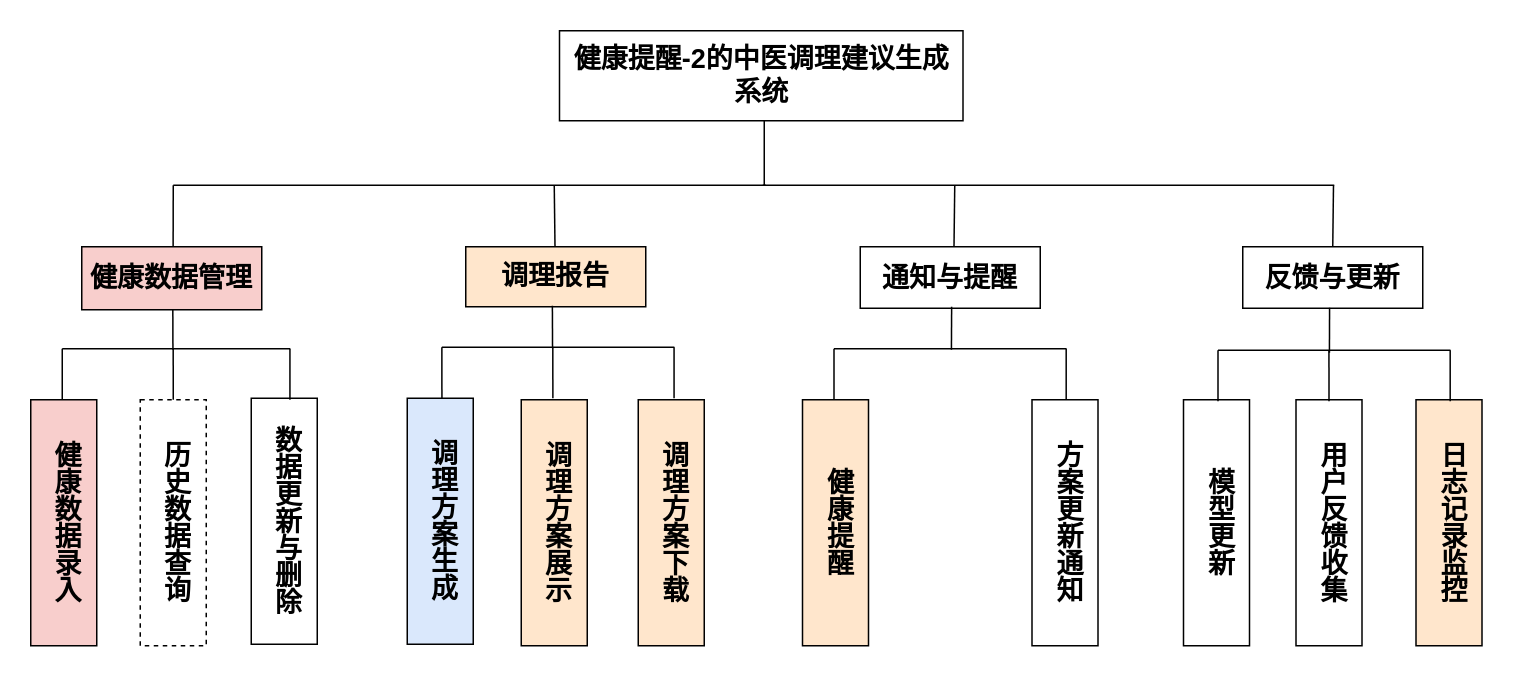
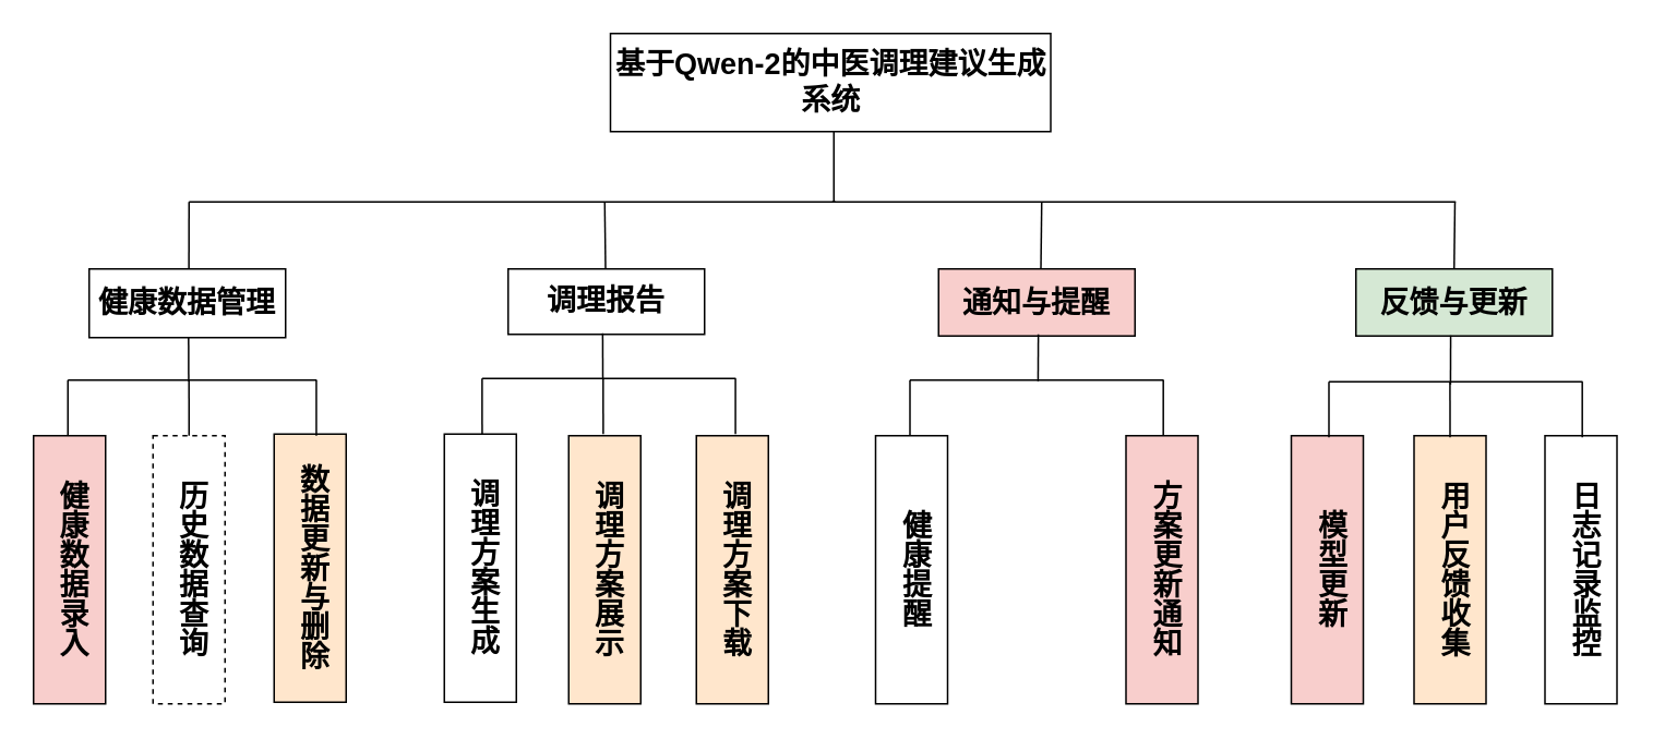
  <mxCell id="0" />
  <mxCell id="1" parent="0" />
- <mxCell id="2" value="&lt;font style=&quot;font-size: 18px;&quot;&gt;健康提醒-2的中医调理建议生成系统&lt;/font&gt;" style="rounded=0;whiteSpace=wrap;html=1;fontStyle=1;fontSize=18;" vertex="1" parent="1"><mxGeometry x="372.5" y="20" width="269" height="60" as="geometry" /></mxCell>
- <mxCell id="3" value="健康数据管理" style="rounded=0;whiteSpace=wrap;html=1;fontSize=18;fontStyle=1;fillColor=#f8cecc;" vertex="1" parent="1"><mxGeometry x="54" y="164" width="120" height="42" as="geometry" /></mxCell>
+ <mxCell id="2" value="&lt;font style=&quot;font-size: 18px;&quot;&gt;基于Qwen-2的中医调理建议生成系统&lt;/font&gt;" style="rounded=0;whiteSpace=wrap;html=1;fontStyle=1;fontSize=18;" vertex="1" parent="1"><mxGeometry x="372.5" y="20" width="269" height="60" as="geometry" /></mxCell>
+ <mxCell id="3" value="健康数据管理" style="rounded=0;whiteSpace=wrap;html=1;fontSize=18;fontStyle=1" vertex="1" parent="1"><mxGeometry x="54" y="164" width="120" height="42" as="geometry" /></mxCell>
  <mxCell id="4" value="&lt;font style=&quot;font-size: 18px;&quot;&gt;健康数据录入&lt;/font&gt;" style="rounded=0;whiteSpace=wrap;html=1;align=center;textDirection=vertical-rl;fontSize=18;fontStyle=1;fillColor=#f8cecc;" vertex="1" parent="1"><mxGeometry x="20" y="266" width="44" height="164" as="geometry" /></mxCell>
  <mxCell id="5" value="历史数据查询" style="rounded=0;whiteSpace=wrap;html=1;align=center;textDirection=vertical-rl;fontSize=18;fontStyle=1;dashed=1;" vertex="1" parent="1"><mxGeometry x="93" y="266" width="44" height="164" as="geometry" /></mxCell>
- <mxCell id="6" value="数据更新与删除" style="rounded=0;whiteSpace=wrap;html=1;align=center;textDirection=vertical-rl;fontSize=18;fontStyle=1" vertex="1" parent="1"><mxGeometry x="167" y="265" width="44" height="164" as="geometry" /></mxCell>
- <mxCell id="7" value="调理报告" style="rounded=0;whiteSpace=wrap;html=1;fontSize=18;fontStyle=1;fillColor=#ffe6cc;" vertex="1" parent="1"><mxGeometry x="310" y="164" width="120" height="40" as="geometry" /></mxCell>
- <mxCell id="8" value="调理方案生成" style="rounded=0;whiteSpace=wrap;html=1;align=center;textDirection=vertical-rl;fontSize=18;fontStyle=1;fillColor=#dae8fc;" vertex="1" parent="1"><mxGeometry x="271" y="265" width="44" height="164" as="geometry" /></mxCell>
+ <mxCell id="6" value="数据更新与删除" style="rounded=0;whiteSpace=wrap;html=1;align=center;textDirection=vertical-rl;fontSize=18;fontStyle=1;fillColor=#ffe6cc;" vertex="1" parent="1"><mxGeometry x="167" y="265" width="44" height="164" as="geometry" /></mxCell>
+ <mxCell id="7" value="调理报告" style="rounded=0;whiteSpace=wrap;html=1;fontSize=18;fontStyle=1" vertex="1" parent="1"><mxGeometry x="310" y="164" width="120" height="40" as="geometry" /></mxCell>
+ <mxCell id="8" value="调理方案生成" style="rounded=0;whiteSpace=wrap;html=1;align=center;textDirection=vertical-rl;fontSize=18;fontStyle=1" vertex="1" parent="1"><mxGeometry x="271" y="265" width="44" height="164" as="geometry" /></mxCell>
  <mxCell id="9" value="调理方案展示" style="rounded=0;whiteSpace=wrap;html=1;align=center;textDirection=vertical-rl;fontSize=18;fontStyle=1;fillColor=#ffe6cc;" vertex="1" parent="1"><mxGeometry x="347" y="266" width="44" height="164" as="geometry" /></mxCell>
  <mxCell id="10" value="调理方案下载" style="rounded=0;whiteSpace=wrap;html=1;align=center;textDirection=vertical-rl;fontSize=18;fontStyle=1;fillColor=#ffe6cc;" vertex="1" parent="1"><mxGeometry x="425" y="266" width="44" height="164" as="geometry" /></mxCell>
- <mxCell id="11" value="通知与提醒" style="rounded=0;whiteSpace=wrap;html=1;fontSize=18;fontStyle=1" vertex="1" parent="1"><mxGeometry x="573" y="164" width="120" height="41" as="geometry" /></mxCell>
- <mxCell id="12" value="健康提醒" style="rounded=0;whiteSpace=wrap;html=1;align=center;textDirection=vertical-rl;fontSize=18;fontStyle=1;fillColor=#ffe6cc;" vertex="1" parent="1"><mxGeometry x="534.5" y="266" width="44" height="164" as="geometry" /></mxCell>
- <mxCell id="13" value="反馈与更新" style="rounded=0;whiteSpace=wrap;html=1;fontSize=18;fontStyle=1" vertex="1" parent="1"><mxGeometry x="828" y="164" width="120" height="41" as="geometry" /></mxCell>
- <mxCell id="14" value="模型更新" style="rounded=0;whiteSpace=wrap;html=1;align=center;textDirection=vertical-rl;fontSize=18;fontStyle=1" vertex="1" parent="1"><mxGeometry x="788.5" y="266" width="44" height="164" as="geometry" /></mxCell>
- <mxCell id="15" value="方案更新通知" style="rounded=0;whiteSpace=wrap;html=1;align=center;textDirection=vertical-rl;fontSize=18;fontStyle=1" vertex="1" parent="1"><mxGeometry x="687.5" y="266" width="44" height="164" as="geometry" /></mxCell>
- <mxCell id="16" value="用户反馈收集" style="rounded=0;whiteSpace=wrap;html=1;align=center;textDirection=vertical-rl;fontSize=18;fontStyle=1" vertex="1" parent="1"><mxGeometry x="863.5" y="266" width="44" height="164" as="geometry" /></mxCell>
- <mxCell id="17" value="日志记录监控" style="rounded=0;whiteSpace=wrap;html=1;align=center;textDirection=vertical-rl;fontSize=18;fontStyle=1;fillColor=#ffe6cc;" vertex="1" parent="1"><mxGeometry x="943.5" y="266" width="44" height="164" as="geometry" /></mxCell>
+ <mxCell id="11" value="通知与提醒" style="rounded=0;whiteSpace=wrap;html=1;fontSize=18;fontStyle=1;fillColor=#f8cecc;" vertex="1" parent="1"><mxGeometry x="573" y="164" width="120" height="41" as="geometry" /></mxCell>
+ <mxCell id="12" value="健康提醒" style="rounded=0;whiteSpace=wrap;html=1;align=center;textDirection=vertical-rl;fontSize=18;fontStyle=1" vertex="1" parent="1"><mxGeometry x="534.5" y="266" width="44" height="164" as="geometry" /></mxCell>
+ <mxCell id="13" value="反馈与更新" style="rounded=0;whiteSpace=wrap;html=1;fontSize=18;fontStyle=1;fillColor=#d5e8d4;" vertex="1" parent="1"><mxGeometry x="828" y="164" width="120" height="41" as="geometry" /></mxCell>
+ <mxCell id="14" value="模型更新" style="rounded=0;whiteSpace=wrap;html=1;align=center;textDirection=vertical-rl;fontSize=18;fontStyle=1;fillColor=#f8cecc;" vertex="1" parent="1"><mxGeometry x="788.5" y="266" width="44" height="164" as="geometry" /></mxCell>
+ <mxCell id="15" value="方案更新通知" style="rounded=0;whiteSpace=wrap;html=1;align=center;textDirection=vertical-rl;fontSize=18;fontStyle=1;fillColor=#f8cecc;" vertex="1" parent="1"><mxGeometry x="687.5" y="266" width="44" height="164" as="geometry" /></mxCell>
+ <mxCell id="16" value="用户反馈收集" style="rounded=0;whiteSpace=wrap;html=1;align=center;textDirection=vertical-rl;fontSize=18;fontStyle=1;fillColor=#ffe6cc;" vertex="1" parent="1"><mxGeometry x="863.5" y="266" width="44" height="164" as="geometry" /></mxCell>
+ <mxCell id="17" value="日志记录监控" style="rounded=0;whiteSpace=wrap;html=1;align=center;textDirection=vertical-rl;fontSize=18;fontStyle=1" vertex="1" parent="1"><mxGeometry x="943.5" y="266" width="44" height="164" as="geometry" /></mxCell>
  <mxCell id="18" value="" style="endArrow=none;html=1;rounded=0;fontSize=12;startSize=8;endSize=8;curved=1;exitX=0.491;exitY=-0.002;exitDx=0;exitDy=0;exitPerimeter=0;fontStyle=1" edge="1" parent="1"><mxGeometry width="50" height="50" relative="1" as="geometry"><mxPoint x="114.92" y="163.916" as="sourcePoint" /><mxPoint x="115" y="123" as="targetPoint" /></mxGeometry></mxCell>
  <mxCell id="19" value="" style="endArrow=none;html=1;rounded=0;fontSize=12;startSize=8;endSize=8;curved=1;fontStyle=1" edge="1" parent="1"><mxGeometry width="50" height="50" relative="1" as="geometry"><mxPoint x="115" y="123" as="sourcePoint" /><mxPoint x="510" y="123" as="targetPoint" /></mxGeometry></mxCell>
  <mxCell id="20" value="" style="endArrow=none;html=1;rounded=0;fontSize=12;startSize=8;endSize=8;curved=1;fontStyle=1" edge="1" parent="1"><mxGeometry width="50" height="50" relative="1" as="geometry"><mxPoint x="509" y="123" as="sourcePoint" /><mxPoint x="509" y="80" as="targetPoint" /></mxGeometry></mxCell>
  <mxCell id="21" value="" style="endArrow=none;html=1;rounded=0;fontSize=12;startSize=8;endSize=8;curved=1;fontStyle=1" edge="1" parent="1"><mxGeometry width="50" height="50" relative="1" as="geometry"><mxPoint x="508" y="123" as="sourcePoint" /><mxPoint x="889" y="123" as="targetPoint" /></mxGeometry></mxCell>
  <mxCell id="22" value="" style="endArrow=none;html=1;rounded=0;fontSize=12;startSize=8;endSize=8;curved=1;exitX=0.491;exitY=-0.002;exitDx=0;exitDy=0;exitPerimeter=0;fontStyle=1" edge="1" parent="1"><mxGeometry width="50" height="50" relative="1" as="geometry"><mxPoint x="369.5" y="164" as="sourcePoint" /><mxPoint x="369" y="123" as="targetPoint" /></mxGeometry></mxCell>
  <mxCell id="23" value="" style="endArrow=none;html=1;rounded=0;fontSize=12;startSize=8;endSize=8;curved=1;exitX=0.491;exitY=-0.002;exitDx=0;exitDy=0;exitPerimeter=0;fontStyle=1" edge="1" parent="1"><mxGeometry width="50" height="50" relative="1" as="geometry"><mxPoint x="635.5" y="164" as="sourcePoint" /><mxPoint x="636" y="123" as="targetPoint" /></mxGeometry></mxCell>
  <mxCell id="24" value="" style="endArrow=none;html=1;rounded=0;fontSize=12;startSize=8;endSize=8;curved=1;exitX=0.491;exitY=-0.002;exitDx=0;exitDy=0;exitPerimeter=0;fontStyle=1" edge="1" parent="1"><mxGeometry width="50" height="50" relative="1" as="geometry"><mxPoint x="888" y="164" as="sourcePoint" /><mxPoint x="888.5" y="123" as="targetPoint" /></mxGeometry></mxCell>
  <mxCell id="25" value="" style="endArrow=none;html=1;rounded=0;fontSize=12;startSize=8;endSize=8;curved=1;fontStyle=1" edge="1" parent="1"><mxGeometry width="50" height="50" relative="1" as="geometry"><mxPoint x="41" y="232" as="sourcePoint" /><mxPoint x="193" y="232" as="targetPoint" /></mxGeometry></mxCell>
  <mxCell id="26" value="" style="endArrow=none;html=1;rounded=0;fontSize=12;startSize=8;endSize=8;curved=1;exitX=0.5;exitY=0;exitDx=0;exitDy=0;fontStyle=1" edge="1" parent="1" source="5"><mxGeometry width="50" height="50" relative="1" as="geometry"><mxPoint x="114.47" y="273" as="sourcePoint" /><mxPoint x="114.97" y="232" as="targetPoint" /></mxGeometry></mxCell>
  <mxCell id="27" value="" style="endArrow=none;html=1;rounded=0;fontSize=12;startSize=8;endSize=8;curved=1;exitX=0.5;exitY=0;exitDx=0;exitDy=0;fontStyle=1" edge="1" parent="1"><mxGeometry width="50" height="50" relative="1" as="geometry"><mxPoint x="41.03" y="266" as="sourcePoint" /><mxPoint x="41" y="232" as="targetPoint" /></mxGeometry></mxCell>
  <mxCell id="28" value="" style="endArrow=none;html=1;rounded=0;fontSize=12;startSize=8;endSize=8;curved=1;exitX=0.5;exitY=0;exitDx=0;exitDy=0;fontStyle=1" edge="1" parent="1"><mxGeometry width="50" height="50" relative="1" as="geometry"><mxPoint x="192.82" y="266" as="sourcePoint" /><mxPoint x="192.79" y="232" as="targetPoint" /></mxGeometry></mxCell>
  <mxCell id="29" value="" style="endArrow=none;html=1;rounded=0;fontSize=12;startSize=8;endSize=8;curved=1;entryX=0.506;entryY=1.003;entryDx=0;entryDy=0;entryPerimeter=0;fontStyle=1" edge="1" parent="1"><mxGeometry width="50" height="50" relative="1" as="geometry"><mxPoint x="114.79" y="232.71" as="sourcePoint" /><mxPoint x="114.72" y="206.126" as="targetPoint" /></mxGeometry></mxCell>
  <mxCell id="30" value="" style="endArrow=none;html=1;rounded=0;fontSize=12;startSize=8;endSize=8;curved=1;fontStyle=1" edge="1" parent="1"><mxGeometry width="50" height="50" relative="1" as="geometry"><mxPoint x="294.08" y="231" as="sourcePoint" /><mxPoint x="449.08" y="231" as="targetPoint" /></mxGeometry></mxCell>
  <mxCell id="31" value="" style="endArrow=none;html=1;rounded=0;fontSize=12;startSize=8;endSize=8;curved=1;exitX=0.5;exitY=0;exitDx=0;exitDy=0;fontStyle=1" edge="1" parent="1"><mxGeometry width="50" height="50" relative="1" as="geometry"><mxPoint x="368.08" y="265" as="sourcePoint" /><mxPoint x="368.05" y="231" as="targetPoint" /></mxGeometry></mxCell>
  <mxCell id="32" value="" style="endArrow=none;html=1;rounded=0;fontSize=12;startSize=8;endSize=8;curved=1;exitX=0.5;exitY=0;exitDx=0;exitDy=0;fontStyle=1" edge="1" parent="1"><mxGeometry width="50" height="50" relative="1" as="geometry"><mxPoint x="294.11" y="265" as="sourcePoint" /><mxPoint x="294.08" y="231" as="targetPoint" /></mxGeometry></mxCell>
  <mxCell id="33" value="" style="endArrow=none;html=1;rounded=0;fontSize=12;startSize=8;endSize=8;curved=1;exitX=0.5;exitY=0;exitDx=0;exitDy=0;fontStyle=1" edge="1" parent="1"><mxGeometry width="50" height="50" relative="1" as="geometry"><mxPoint x="448.9" y="265" as="sourcePoint" /><mxPoint x="448.87" y="231" as="targetPoint" /></mxGeometry></mxCell>
  <mxCell id="34" value="" style="endArrow=none;html=1;rounded=0;fontSize=12;startSize=8;endSize=8;curved=1;entryX=0.523;entryY=0.984;entryDx=0;entryDy=0;entryPerimeter=0;fontStyle=1" edge="1" parent="1"><mxGeometry width="50" height="50" relative="1" as="geometry"><mxPoint x="367.87" y="231.71" as="sourcePoint" /><mxPoint x="367.76" y="203.36" as="targetPoint" /></mxGeometry></mxCell>
  <mxCell id="35" value="" style="endArrow=none;html=1;rounded=0;fontSize=12;startSize=8;endSize=8;curved=1;fontStyle=1" edge="1" parent="1"><mxGeometry width="50" height="50" relative="1" as="geometry"><mxPoint x="555.5" y="232" as="sourcePoint" /><mxPoint x="710.5" y="232" as="targetPoint" /></mxGeometry></mxCell>
  <mxCell id="36" value="" style="endArrow=none;html=1;rounded=0;fontSize=12;startSize=8;endSize=8;curved=1;exitX=0.5;exitY=0;exitDx=0;exitDy=0;fontStyle=1" edge="1" parent="1"><mxGeometry width="50" height="50" relative="1" as="geometry"><mxPoint x="555.53" y="266" as="sourcePoint" /><mxPoint x="555.5" y="232" as="targetPoint" /></mxGeometry></mxCell>
  <mxCell id="37" value="" style="endArrow=none;html=1;rounded=0;fontSize=12;startSize=8;endSize=8;curved=1;exitX=0.5;exitY=0;exitDx=0;exitDy=0;fontStyle=1" edge="1" parent="1"><mxGeometry width="50" height="50" relative="1" as="geometry"><mxPoint x="710.32" y="266" as="sourcePoint" /><mxPoint x="710.29" y="232" as="targetPoint" /></mxGeometry></mxCell>
  <mxCell id="38" value="" style="endArrow=none;html=1;rounded=0;fontSize=12;startSize=8;endSize=8;curved=1;entryX=0.523;entryY=0.984;entryDx=0;entryDy=0;entryPerimeter=0;fontStyle=1" edge="1" parent="1"><mxGeometry width="50" height="50" relative="1" as="geometry"><mxPoint x="633.79" y="232.71" as="sourcePoint" /><mxPoint x="633.92" y="204" as="targetPoint" /></mxGeometry></mxCell>
  <mxCell id="39" value="" style="endArrow=none;html=1;rounded=0;fontSize=12;startSize=8;endSize=8;curved=1;fontStyle=1" edge="1" parent="1"><mxGeometry width="50" height="50" relative="1" as="geometry"><mxPoint x="811.5" y="233" as="sourcePoint" /><mxPoint x="966.5" y="233" as="targetPoint" /></mxGeometry></mxCell>
  <mxCell id="40" value="" style="endArrow=none;html=1;rounded=0;fontSize=12;startSize=8;endSize=8;curved=1;exitX=0.5;exitY=0;exitDx=0;exitDy=0;fontStyle=1" edge="1" parent="1"><mxGeometry width="50" height="50" relative="1" as="geometry"><mxPoint x="885.5" y="267" as="sourcePoint" /><mxPoint x="885.47" y="233" as="targetPoint" /></mxGeometry></mxCell>
  <mxCell id="41" value="" style="endArrow=none;html=1;rounded=0;fontSize=12;startSize=8;endSize=8;curved=1;exitX=0.5;exitY=0;exitDx=0;exitDy=0;fontStyle=1" edge="1" parent="1"><mxGeometry width="50" height="50" relative="1" as="geometry"><mxPoint x="811.53" y="267" as="sourcePoint" /><mxPoint x="811.5" y="233" as="targetPoint" /></mxGeometry></mxCell>
  <mxCell id="42" value="" style="endArrow=none;html=1;rounded=0;fontSize=12;startSize=8;endSize=8;curved=1;exitX=0.5;exitY=0;exitDx=0;exitDy=0;fontStyle=1" edge="1" parent="1"><mxGeometry width="50" height="50" relative="1" as="geometry"><mxPoint x="966.32" y="267" as="sourcePoint" /><mxPoint x="966.29" y="233" as="targetPoint" /></mxGeometry></mxCell>
  <mxCell id="43" value="" style="endArrow=none;html=1;rounded=0;fontSize=12;startSize=8;endSize=8;curved=1;entryX=0.574;entryY=0.991;entryDx=0;entryDy=0;entryPerimeter=0;fontStyle=1" edge="1" parent="1"><mxGeometry width="50" height="50" relative="1" as="geometry"><mxPoint x="885.79" y="234.71" as="sourcePoint" /><mxPoint x="885.88" y="204.631" as="targetPoint" /></mxGeometry></mxCell>
